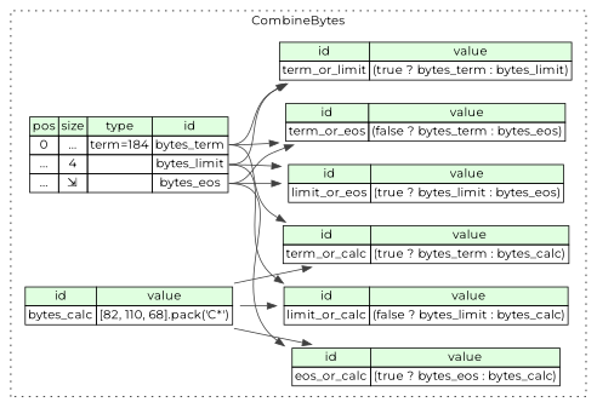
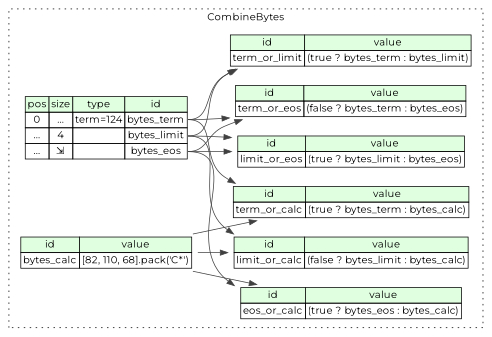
  digraph {
    rankdir=LR
    fontname=Montserrat
    node [shape=plaintext fontname=Montserrat]
    edge [color="#404040" tailport=bytes_term_type fontname=Montserrat]
-   n1 [label=<<TABLE BORDER="0" CELLBORDER="1" CELLSPACING="0"> 			<TR><TD BGCOLOR="#E0FFE0">pos</TD><TD BGCOLOR="#E0FFE0">size</TD><TD BGCOLOR="#E0FFE0">type</TD><TD BGCOLOR="#E0FFE0">id</TD></TR> 			<TR><TD PORT="bytes_term_pos">0</TD><TD PORT="bytes_term_size">...</TD><TD>term=184</TD><TD PORT="bytes_term_type">bytes_term</TD></TR> 			<TR><TD PORT="bytes_limit_pos">...</TD><TD PORT="bytes_limit_size">4</TD><TD></TD><TD PORT="bytes_limit_type">bytes_limit</TD></TR> 			<TR><TD PORT="bytes_eos_pos">...</TD><TD PORT="bytes_eos_size">⇲</TD><TD></TD><TD PORT="bytes_eos_type">bytes_eos</TD></TR> 		</TABLE>>]
+   n1 [label=<<TABLE BORDER="0" CELLBORDER="1" CELLSPACING="0"> 			<TR><TD BGCOLOR="#E0FFE0">pos</TD><TD BGCOLOR="#E0FFE0">size</TD><TD BGCOLOR="#E0FFE0">type</TD><TD BGCOLOR="#E0FFE0">id</TD></TR> 			<TR><TD PORT="bytes_term_pos">0</TD><TD PORT="bytes_term_size">...</TD><TD>term=124</TD><TD PORT="bytes_term_type">bytes_term</TD></TR> 			<TR><TD PORT="bytes_limit_pos">...</TD><TD PORT="bytes_limit_size">4</TD><TD></TD><TD PORT="bytes_limit_type">bytes_limit</TD></TR> 			<TR><TD PORT="bytes_eos_pos">...</TD><TD PORT="bytes_eos_size">⇲</TD><TD></TD><TD PORT="bytes_eos_type">bytes_eos</TD></TR> 		</TABLE>>]
    n2 [label=<<TABLE BORDER="0" CELLBORDER="1" CELLSPACING="0"> 			<TR><TD BGCOLOR="#E0FFE0">id</TD><TD BGCOLOR="#E0FFE0">value</TD></TR> 			<TR><TD>term_or_eos</TD><TD>(false ? bytes_term : bytes_eos)</TD></TR> 		</TABLE>>]
    n3 [label=<<TABLE BORDER="0" CELLBORDER="1" CELLSPACING="0"> 			<TR><TD BGCOLOR="#E0FFE0">id</TD><TD BGCOLOR="#E0FFE0">value</TD></TR> 			<TR><TD>term_or_limit</TD><TD>(true ? bytes_term : bytes_limit)</TD></TR> 		</TABLE>>]
    n4 [label=<<TABLE BORDER="0" CELLBORDER="1" CELLSPACING="0"> 			<TR><TD BGCOLOR="#E0FFE0">id</TD><TD BGCOLOR="#E0FFE0">value</TD></TR> 			<TR><TD>limit_or_calc</TD><TD>(false ? bytes_limit : bytes_calc)</TD></TR> 		</TABLE>>]
    n5 [label=<<TABLE BORDER="0" CELLBORDER="1" CELLSPACING="0"> 			<TR><TD BGCOLOR="#E0FFE0">id</TD><TD BGCOLOR="#E0FFE0">value</TD></TR> 			<TR><TD>term_or_calc</TD><TD>(true ? bytes_term : bytes_calc)</TD></TR> 		</TABLE>>]
    n6 [label=<<TABLE BORDER="0" CELLBORDER="1" CELLSPACING="0"> 			<TR><TD BGCOLOR="#E0FFE0">id</TD><TD BGCOLOR="#E0FFE0">value</TD></TR> 			<TR><TD>limit_or_eos</TD><TD>(true ? bytes_limit : bytes_eos)</TD></TR> 		</TABLE>>]
    n7 [label=<<TABLE BORDER="0" CELLBORDER="1" CELLSPACING="0"> 			<TR><TD BGCOLOR="#E0FFE0">id</TD><TD BGCOLOR="#E0FFE0">value</TD></TR> 			<TR><TD>bytes_calc</TD><TD>[82, 110, 68].pack('C*')</TD></TR> 		</TABLE>>]
    n8 [label=<<TABLE BORDER="0" CELLBORDER="1" CELLSPACING="0"> 			<TR><TD BGCOLOR="#E0FFE0">id</TD><TD BGCOLOR="#E0FFE0">value</TD></TR> 			<TR><TD>eos_or_calc</TD><TD>(true ? bytes_eos : bytes_calc)</TD></TR> 		</TABLE>>]
    subgraph cluster_1 {
      label=CombineBytes
      style=dotted
      n1
      n2
      n3
      n4
      n5
      n6
      n7
      n8
    }
    n1 -> n2
    n1 -> n2 [tailport=bytes_eos_type]
    n1 -> n3
    n1 -> n3 [tailport=bytes_limit_type]
    n1 -> n4 [tailport=bytes_limit_type]
    n1 -> n5
    n1 -> n6 [tailport=bytes_limit_type]
    n1 -> n6 [tailport=bytes_eos_type]
    n1 -> n8 [tailport=bytes_eos_type]
    n7 -> n4 [tailport=bytes_calc_type]
    n7 -> n5 [tailport=bytes_calc_type]
    n7 -> n8 [tailport=bytes_calc_type]
  }
